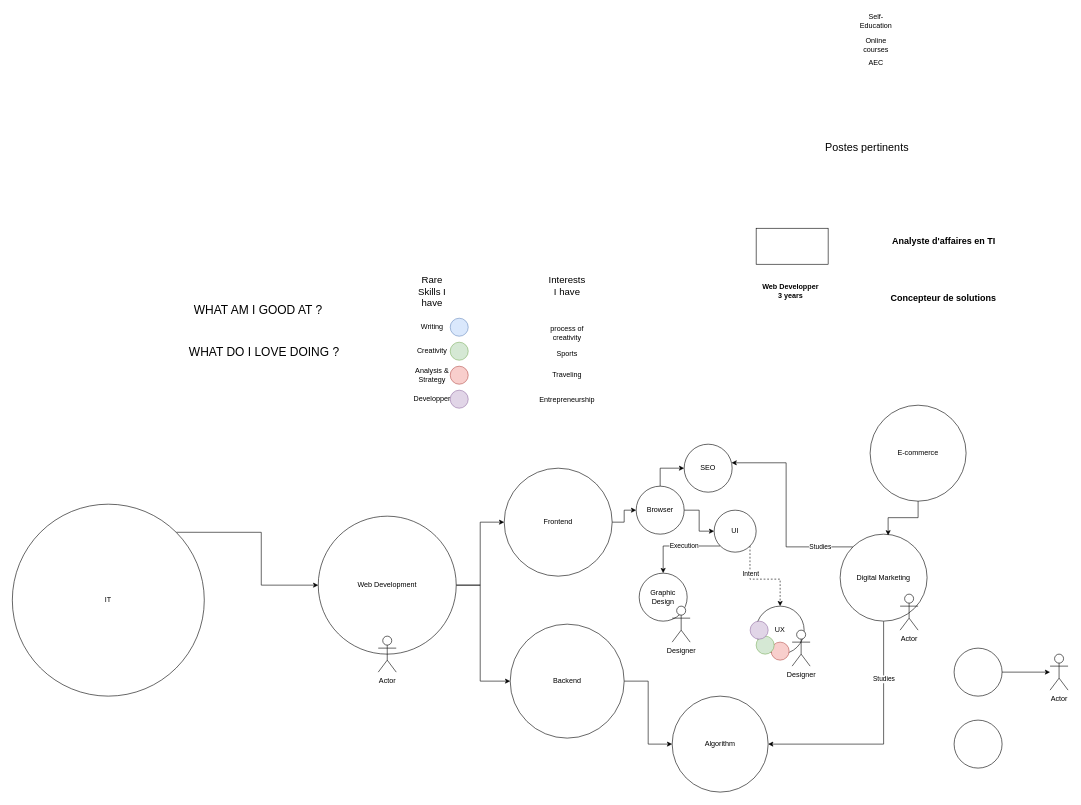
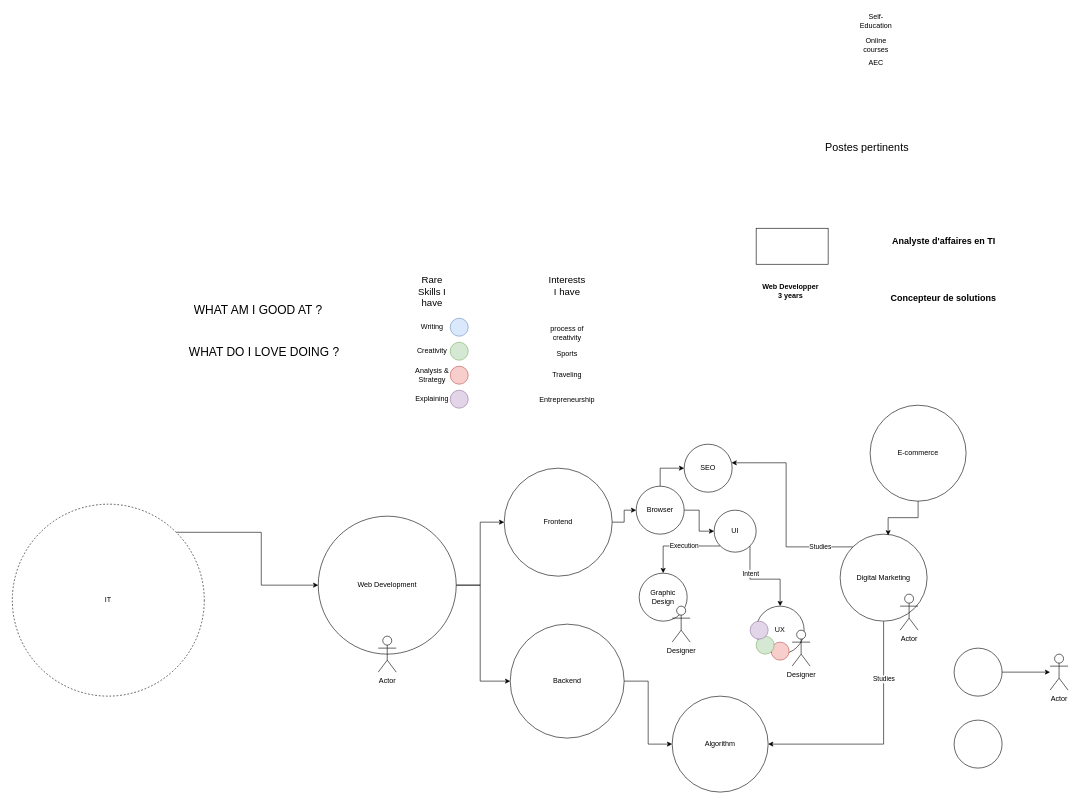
  <mxCell id="0" />
  <mxCell id="1" parent="0" />
  <mxCell id="2" value="&lt;font style=&quot;font-size: 16px;&quot;&gt;Rare Skills I have&lt;/font&gt;" style="text;html=1;align=center;verticalAlign=middle;whiteSpace=wrap;rounded=0;" parent="1" vertex="1"><mxGeometry x="690" y="470" width="60" height="30" as="geometry" /></mxCell>
  <mxCell id="3" value="&lt;font style=&quot;font-size: 16px;&quot;&gt;Interests I have&lt;/font&gt;" style="text;html=1;align=center;verticalAlign=middle;whiteSpace=wrap;rounded=0;" parent="1" vertex="1"><mxGeometry x="915" y="460" width="60" height="30" as="geometry" /></mxCell>
  <mxCell id="4" style="edgeStyle=orthogonalEdgeStyle;rounded=0;orthogonalLoop=1;jettySize=auto;html=1;exitX=0.5;exitY=1;exitDx=0;exitDy=0;entryX=1;entryY=0.5;entryDx=0;entryDy=0;" parent="1" source="6" target="28" edge="1"><mxGeometry relative="1" as="geometry" /></mxCell>
  <mxCell id="5" value="Studies" style="edgeLabel;html=1;align=center;verticalAlign=middle;resizable=0;points=[];" parent="4" vertex="1" connectable="0"><mxGeometry x="-0.516" relative="1" as="geometry"><mxPoint as="offset" /></mxGeometry></mxCell>
  <mxCell id="6" value="Digital Marketing" style="ellipse;whiteSpace=wrap;html=1;aspect=fixed;fillColor=#FFFFFF;strokeColor=#000000;" parent="1" vertex="1"><mxGeometry x="1400" y="890" width="145" height="145" as="geometry" /></mxCell>
  <mxCell id="7" value="UX" style="ellipse;whiteSpace=wrap;html=1;aspect=fixed;" parent="1" vertex="1"><mxGeometry x="1260" y="1010" width="80" height="80" as="geometry" /></mxCell>
  <mxCell id="8" style="edgeStyle=orthogonalEdgeStyle;rounded=0;orthogonalLoop=1;jettySize=auto;html=1;exitX=1;exitY=0.5;exitDx=0;exitDy=0;entryX=0;entryY=0.5;entryDx=0;entryDy=0;" parent="1" source="9" target="28" edge="1"><mxGeometry relative="1" as="geometry" /></mxCell>
  <mxCell id="9" value="Backend" style="ellipse;whiteSpace=wrap;html=1;aspect=fixed;" parent="1" vertex="1"><mxGeometry x="850" y="1040" width="190" height="190" as="geometry" /></mxCell>
  <mxCell id="10" value="E-commerce" style="ellipse;whiteSpace=wrap;html=1;aspect=fixed;fillColor=#FFFFFF;strokeColor=#000000;" parent="1" vertex="1"><mxGeometry x="1450" y="675" width="160" height="160" as="geometry" /></mxCell>
  <mxCell id="11" style="edgeStyle=orthogonalEdgeStyle;rounded=0;orthogonalLoop=1;jettySize=auto;html=1;exitX=1;exitY=0.5;exitDx=0;exitDy=0;entryX=0;entryY=0.5;entryDx=0;entryDy=0;" parent="1" source="12" target="37" edge="1"><mxGeometry relative="1" as="geometry" /></mxCell>
  <mxCell id="12" value="Frontend" style="ellipse;whiteSpace=wrap;html=1;aspect=fixed;" parent="1" vertex="1"><mxGeometry x="840" y="780" width="180" height="180" as="geometry" /></mxCell>
  <mxCell id="13" value="Graphic Design" style="ellipse;whiteSpace=wrap;html=1;aspect=fixed;" parent="1" vertex="1"><mxGeometry x="1065" y="955" width="80" height="80" as="geometry" /></mxCell>
- <mxCell id="14" value="Developper" style="text;html=1;align=center;verticalAlign=middle;whiteSpace=wrap;rounded=0;" parent="1" vertex="1"><mxGeometry x="690" y="650" width="60" height="30" as="geometry" /></mxCell>
+ <mxCell id="14" value="Explaining" style="text;html=1;align=center;verticalAlign=middle;whiteSpace=wrap;rounded=0;" parent="1" vertex="1"><mxGeometry x="690" y="650" width="60" height="30" as="geometry" /></mxCell>
  <mxCell id="15" value="Analysis &amp;amp; Strategy" style="text;html=1;align=center;verticalAlign=middle;whiteSpace=wrap;rounded=0;" parent="1" vertex="1"><mxGeometry x="670" y="610" width="100" height="30" as="geometry" /></mxCell>
  <mxCell id="16" value="Sports" style="text;html=1;align=center;verticalAlign=middle;whiteSpace=wrap;rounded=0;" parent="1" vertex="1"><mxGeometry x="915" y="580" width="60" height="20" as="geometry" /></mxCell>
  <mxCell id="17" value="Creativity" style="text;html=1;align=center;verticalAlign=middle;whiteSpace=wrap;rounded=0;" parent="1" vertex="1"><mxGeometry x="690" y="570" width="60" height="30" as="geometry" /></mxCell>
  <mxCell id="18" value="Writing" style="text;html=1;align=center;verticalAlign=middle;whiteSpace=wrap;rounded=0;" parent="1" vertex="1"><mxGeometry x="690" y="530" width="60" height="30" as="geometry" /></mxCell>
  <mxCell id="19" value="Traveling" style="text;html=1;align=center;verticalAlign=middle;whiteSpace=wrap;rounded=0;" parent="1" vertex="1"><mxGeometry x="915" y="610" width="60" height="30" as="geometry" /></mxCell>
  <mxCell id="20" value="process of creativity" style="text;html=1;align=center;verticalAlign=middle;whiteSpace=wrap;rounded=0;" parent="1" vertex="1"><mxGeometry x="915" y="540" width="60" height="30" as="geometry" /></mxCell>
  <mxCell id="21" style="edgeStyle=orthogonalEdgeStyle;rounded=0;orthogonalLoop=1;jettySize=auto;html=1;exitX=1;exitY=0;exitDx=0;exitDy=0;entryX=0;entryY=0.5;entryDx=0;entryDy=0;" parent="1" source="22" target="33" edge="1"><mxGeometry relative="1" as="geometry" /></mxCell>
- <mxCell id="22" value="IT" style="ellipse;whiteSpace=wrap;html=1;aspect=fixed;fillColor=#FFFFFF;strokeColor=#000000;" parent="1" vertex="1"><mxGeometry x="20" y="840" width="320" height="320" as="geometry" /></mxCell>
+ <mxCell id="22" value="IT" style="ellipse;whiteSpace=wrap;html=1;aspect=fixed;fillColor=#FFFFFF;strokeColor=#000000;dashed=1;" parent="1" vertex="1"><mxGeometry x="20" y="840" width="320" height="320" as="geometry" /></mxCell>
  <mxCell id="23" style="edgeStyle=orthogonalEdgeStyle;rounded=0;orthogonalLoop=1;jettySize=auto;html=1;exitX=0;exitY=1;exitDx=0;exitDy=0;entryX=0.5;entryY=0;entryDx=0;entryDy=0;" parent="1" source="27" target="13" edge="1"><mxGeometry relative="1" as="geometry" /></mxCell>
  <mxCell id="24" value="Execution" style="edgeLabel;html=1;align=center;verticalAlign=middle;resizable=0;points=[];" parent="23" vertex="1" connectable="0"><mxGeometry x="-0.128" y="-1" relative="1" as="geometry"><mxPoint as="offset" /></mxGeometry></mxCell>
- <mxCell id="25" style="edgeStyle=orthogonalEdgeStyle;rounded=0;orthogonalLoop=1;jettySize=auto;html=1;exitX=1;exitY=1;exitDx=0;exitDy=0;entryX=0.5;entryY=0;entryDx=0;entryDy=0;dashed=1;" parent="1" source="27" target="7" edge="1"><mxGeometry relative="1" as="geometry" /></mxCell>
+ <mxCell id="25" style="edgeStyle=orthogonalEdgeStyle;rounded=0;orthogonalLoop=1;jettySize=auto;html=1;exitX=1;exitY=1;exitDx=0;exitDy=0;entryX=0.5;entryY=0;entryDx=0;entryDy=0;" parent="1" source="27" target="7" edge="1"><mxGeometry relative="1" as="geometry" /></mxCell>
  <mxCell id="26" value="Intent" style="edgeLabel;html=1;align=center;verticalAlign=middle;resizable=0;points=[];" parent="25" vertex="1" connectable="0"><mxGeometry x="-0.387" y="1" relative="1" as="geometry"><mxPoint as="offset" /></mxGeometry></mxCell>
  <mxCell id="27" value="UI" style="ellipse;whiteSpace=wrap;html=1;aspect=fixed;" parent="1" vertex="1"><mxGeometry x="1190" y="850" width="70" height="70" as="geometry" /></mxCell>
  <mxCell id="28" value="Algorithm" style="ellipse;whiteSpace=wrap;html=1;aspect=fixed;" parent="1" vertex="1"><mxGeometry x="1120" y="1160" width="160" height="160" as="geometry" /></mxCell>
  <mxCell id="29" value="" style="ellipse;whiteSpace=wrap;html=1;aspect=fixed;" parent="1" vertex="1"><mxGeometry x="1590" y="1080" width="80" height="80" as="geometry" /></mxCell>
  <mxCell id="30" value="" style="ellipse;whiteSpace=wrap;html=1;aspect=fixed;" parent="1" vertex="1"><mxGeometry x="1590" y="1200" width="80" height="80" as="geometry" /></mxCell>
  <mxCell id="31" style="edgeStyle=orthogonalEdgeStyle;rounded=0;orthogonalLoop=1;jettySize=auto;html=1;exitX=1;exitY=0.5;exitDx=0;exitDy=0;" parent="1" source="33" target="12" edge="1"><mxGeometry relative="1" as="geometry" /></mxCell>
  <mxCell id="32" style="edgeStyle=orthogonalEdgeStyle;rounded=0;orthogonalLoop=1;jettySize=auto;html=1;exitX=1;exitY=0.5;exitDx=0;exitDy=0;entryX=0;entryY=0.5;entryDx=0;entryDy=0;" parent="1" source="33" target="9" edge="1"><mxGeometry relative="1" as="geometry"><Array as="points"><mxPoint x="800" y="975" /><mxPoint x="800" y="1135" /></Array></mxGeometry></mxCell>
  <mxCell id="33" value="Web Development" style="ellipse;whiteSpace=wrap;html=1;aspect=fixed;" parent="1" vertex="1"><mxGeometry x="530" y="860" width="230" height="230" as="geometry" /></mxCell>
  <mxCell id="34" value="SEO" style="ellipse;whiteSpace=wrap;html=1;aspect=fixed;" parent="1" vertex="1"><mxGeometry x="1140" y="740" width="80" height="80" as="geometry" /></mxCell>
  <mxCell id="35" style="edgeStyle=orthogonalEdgeStyle;rounded=0;orthogonalLoop=1;jettySize=auto;html=1;exitX=1;exitY=0.5;exitDx=0;exitDy=0;" parent="1" source="37" target="27" edge="1"><mxGeometry relative="1" as="geometry" /></mxCell>
  <mxCell id="36" style="edgeStyle=orthogonalEdgeStyle;rounded=0;orthogonalLoop=1;jettySize=auto;html=1;exitX=0.5;exitY=0;exitDx=0;exitDy=0;entryX=0;entryY=0.5;entryDx=0;entryDy=0;" parent="1" source="37" target="34" edge="1"><mxGeometry relative="1" as="geometry" /></mxCell>
  <mxCell id="37" value="Browser" style="ellipse;whiteSpace=wrap;html=1;aspect=fixed;" parent="1" vertex="1"><mxGeometry x="1060" y="810" width="80" height="80" as="geometry" /></mxCell>
  <mxCell id="38" style="edgeStyle=orthogonalEdgeStyle;rounded=0;orthogonalLoop=1;jettySize=auto;html=1;exitX=0.5;exitY=1;exitDx=0;exitDy=0;entryX=0.552;entryY=0.014;entryDx=0;entryDy=0;entryPerimeter=0;" parent="1" source="10" target="6" edge="1"><mxGeometry relative="1" as="geometry" /></mxCell>
  <mxCell id="39" style="edgeStyle=orthogonalEdgeStyle;rounded=0;orthogonalLoop=1;jettySize=auto;html=1;exitX=0;exitY=0;exitDx=0;exitDy=0;entryX=0.988;entryY=0.388;entryDx=0;entryDy=0;entryPerimeter=0;" parent="1" source="6" target="34" edge="1"><mxGeometry relative="1" as="geometry" /></mxCell>
  <mxCell id="40" value="Studies" style="edgeLabel;html=1;align=center;verticalAlign=middle;resizable=0;points=[];" parent="39" vertex="1" connectable="0"><mxGeometry x="-0.68" y="-1" relative="1" as="geometry"><mxPoint as="offset" /></mxGeometry></mxCell>
  <mxCell id="41" value="Actor" style="shape=umlActor;verticalLabelPosition=bottom;verticalAlign=top;html=1;outlineConnect=0;" parent="1" vertex="1"><mxGeometry x="1500" y="990" width="30" height="60" as="geometry" /></mxCell>
  <mxCell id="42" value="Actor" style="shape=umlActor;verticalLabelPosition=bottom;verticalAlign=top;html=1;outlineConnect=0;" parent="1" vertex="1"><mxGeometry x="1750" y="1090" width="30" height="60" as="geometry" /></mxCell>
  <mxCell id="43" value="" style="edgeStyle=orthogonalEdgeStyle;rounded=0;orthogonalLoop=1;jettySize=auto;html=1;" parent="1" source="29" target="42" edge="1"><mxGeometry relative="1" as="geometry" /></mxCell>
  <mxCell id="44" value="Designer" style="shape=umlActor;verticalLabelPosition=bottom;verticalAlign=top;html=1;outlineConnect=0;" parent="1" vertex="1"><mxGeometry x="1320" y="1050" width="30" height="60" as="geometry" /></mxCell>
  <mxCell id="45" value="Designer" style="shape=umlActor;verticalLabelPosition=bottom;verticalAlign=top;html=1;outlineConnect=0;" parent="1" vertex="1"><mxGeometry x="1120" y="1010" width="30" height="60" as="geometry" /></mxCell>
  <mxCell id="46" value="Actor" style="shape=umlActor;verticalLabelPosition=bottom;verticalAlign=top;html=1;outlineConnect=0;" parent="1" vertex="1"><mxGeometry x="630" y="1060" width="30" height="60" as="geometry" /></mxCell>
  <mxCell id="47" value="&lt;font style=&quot;font-size: 20px;&quot;&gt;WHAT AM I GOOD AT ?&lt;/font&gt;" style="text;html=1;align=center;verticalAlign=middle;whiteSpace=wrap;rounded=0;" parent="1" vertex="1"><mxGeometry x="300" y="500" width="260" height="30" as="geometry" /></mxCell>
  <mxCell id="48" value="&lt;font style=&quot;font-size: 20px;&quot;&gt;WHAT DO I LOVE DOING ?&lt;/font&gt;" style="text;html=1;align=center;verticalAlign=middle;whiteSpace=wrap;rounded=0;" parent="1" vertex="1"><mxGeometry x="310" y="570" width="260" height="30" as="geometry" /></mxCell>
  <mxCell id="49" value="" style="ellipse;whiteSpace=wrap;html=1;aspect=fixed;fillColor=#e1d5e7;strokeColor=#9673a6;" parent="1" vertex="1"><mxGeometry x="750" y="650" width="30" height="30" as="geometry" /></mxCell>
  <mxCell id="50" value="" style="ellipse;whiteSpace=wrap;html=1;aspect=fixed;fillColor=#f8cecc;strokeColor=#b85450;" parent="1" vertex="1"><mxGeometry x="750" y="610" width="30" height="30" as="geometry" /></mxCell>
  <mxCell id="51" value="" style="ellipse;whiteSpace=wrap;html=1;aspect=fixed;fillColor=#d5e8d4;strokeColor=#82b366;" parent="1" vertex="1"><mxGeometry x="750" y="570" width="30" height="30" as="geometry" /></mxCell>
  <mxCell id="52" value="" style="ellipse;whiteSpace=wrap;html=1;aspect=fixed;fillColor=#dae8fc;strokeColor=#6c8ebf;" parent="1" vertex="1"><mxGeometry x="750" y="530" width="30" height="30" as="geometry" /></mxCell>
  <mxCell id="53" value="" style="ellipse;whiteSpace=wrap;html=1;aspect=fixed;fillColor=#f8cecc;strokeColor=#b85450;" parent="1" vertex="1"><mxGeometry x="1285" y="1070" width="30" height="30" as="geometry" /></mxCell>
  <mxCell id="54" value="" style="ellipse;whiteSpace=wrap;html=1;aspect=fixed;fillColor=#d5e8d4;strokeColor=#82b366;" parent="1" vertex="1"><mxGeometry x="1260" y="1060" width="30" height="30" as="geometry" /></mxCell>
  <mxCell id="55" value="" style="ellipse;whiteSpace=wrap;html=1;aspect=fixed;fillColor=#e1d5e7;strokeColor=#9673a6;" parent="1" vertex="1"><mxGeometry x="1250" y="1035" width="30" height="30" as="geometry" /></mxCell>
  <mxCell id="56" value="Entrepreneurship" style="text;html=1;align=center;verticalAlign=middle;whiteSpace=wrap;rounded=0;" parent="1" vertex="1"><mxGeometry x="915" y="651" width="60" height="30" as="geometry" /></mxCell>
  <mxCell id="57" value="&lt;font style=&quot;font-size: 18px;&quot;&gt;Postes pertinents&lt;/font&gt;" style="text;html=1;align=center;verticalAlign=middle;whiteSpace=wrap;rounded=0;" vertex="1" parent="1"><mxGeometry x="1340" y="230" width="210" height="30" as="geometry" /></mxCell>
  <mxCell id="58" value="&lt;font style=&quot;font-size: 15px;&quot;&gt;&lt;b&gt;Concepteur de solutions&lt;/b&gt;&lt;/font&gt;" style="text;html=1;align=center;verticalAlign=middle;whiteSpace=wrap;rounded=0;" vertex="1" parent="1"><mxGeometry x="1440" y="480" width="265" height="30" as="geometry" /></mxCell>
  <mxCell id="59" value="&lt;font style=&quot;font-size: 15px;&quot;&gt;&lt;b&gt;Analyste d'affaires en TI&lt;/b&gt;&lt;/font&gt;" style="text;html=1;align=center;verticalAlign=middle;whiteSpace=wrap;rounded=0;" vertex="1" parent="1"><mxGeometry x="1457.5" y="385" width="230" height="30" as="geometry" /></mxCell>
  <mxCell id="60" value="&lt;b&gt;Web Developper&lt;/b&gt;&lt;div&gt;&lt;b&gt;3 years&lt;/b&gt;&lt;/div&gt;" style="text;html=1;align=center;verticalAlign=middle;whiteSpace=wrap;rounded=0;" vertex="1" parent="1"><mxGeometry x="1260" y="470" width="115" height="30" as="geometry" /></mxCell>
  <mxCell id="61" value="" style="rounded=0;whiteSpace=wrap;html=1;" vertex="1" parent="1"><mxGeometry x="1260" y="380" width="120" height="60" as="geometry" /></mxCell>
  <mxCell id="62" value="Self-Education" style="text;html=1;align=center;verticalAlign=middle;whiteSpace=wrap;rounded=0;" vertex="1" parent="1"><mxGeometry x="1430" y="20" width="60" height="30" as="geometry" /></mxCell>
  <mxCell id="63" value="AEC" style="text;html=1;align=center;verticalAlign=middle;whiteSpace=wrap;rounded=0;" vertex="1" parent="1"><mxGeometry x="1430" y="90" width="60" height="30" as="geometry" /></mxCell>
  <mxCell id="64" value="Online courses" style="text;html=1;align=center;verticalAlign=middle;whiteSpace=wrap;rounded=0;" vertex="1" parent="1"><mxGeometry x="1430" y="60" width="60" height="30" as="geometry" /></mxCell>
